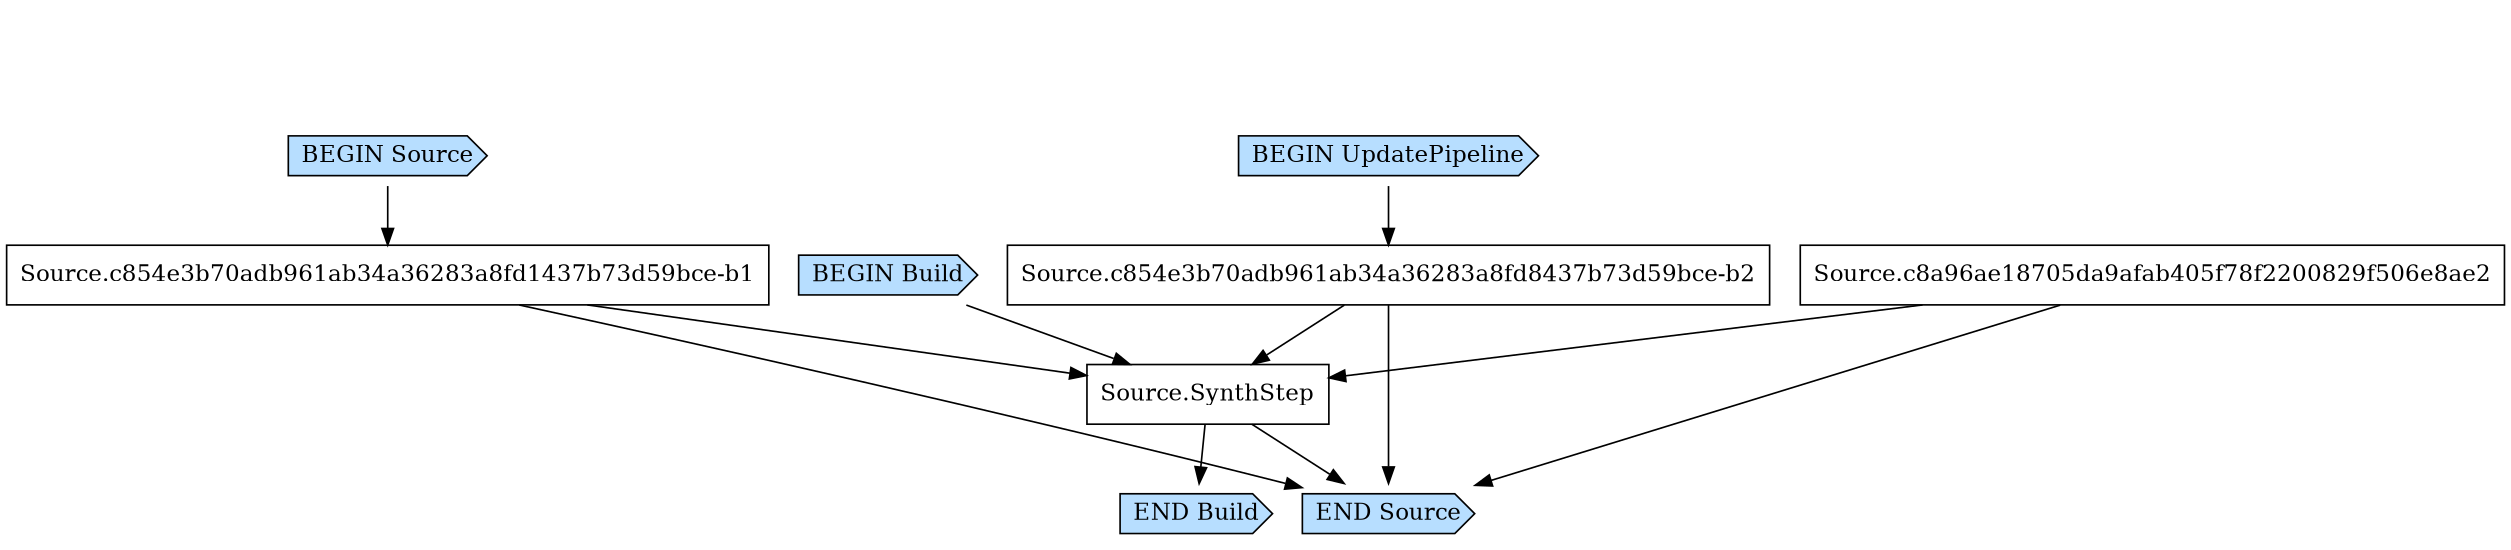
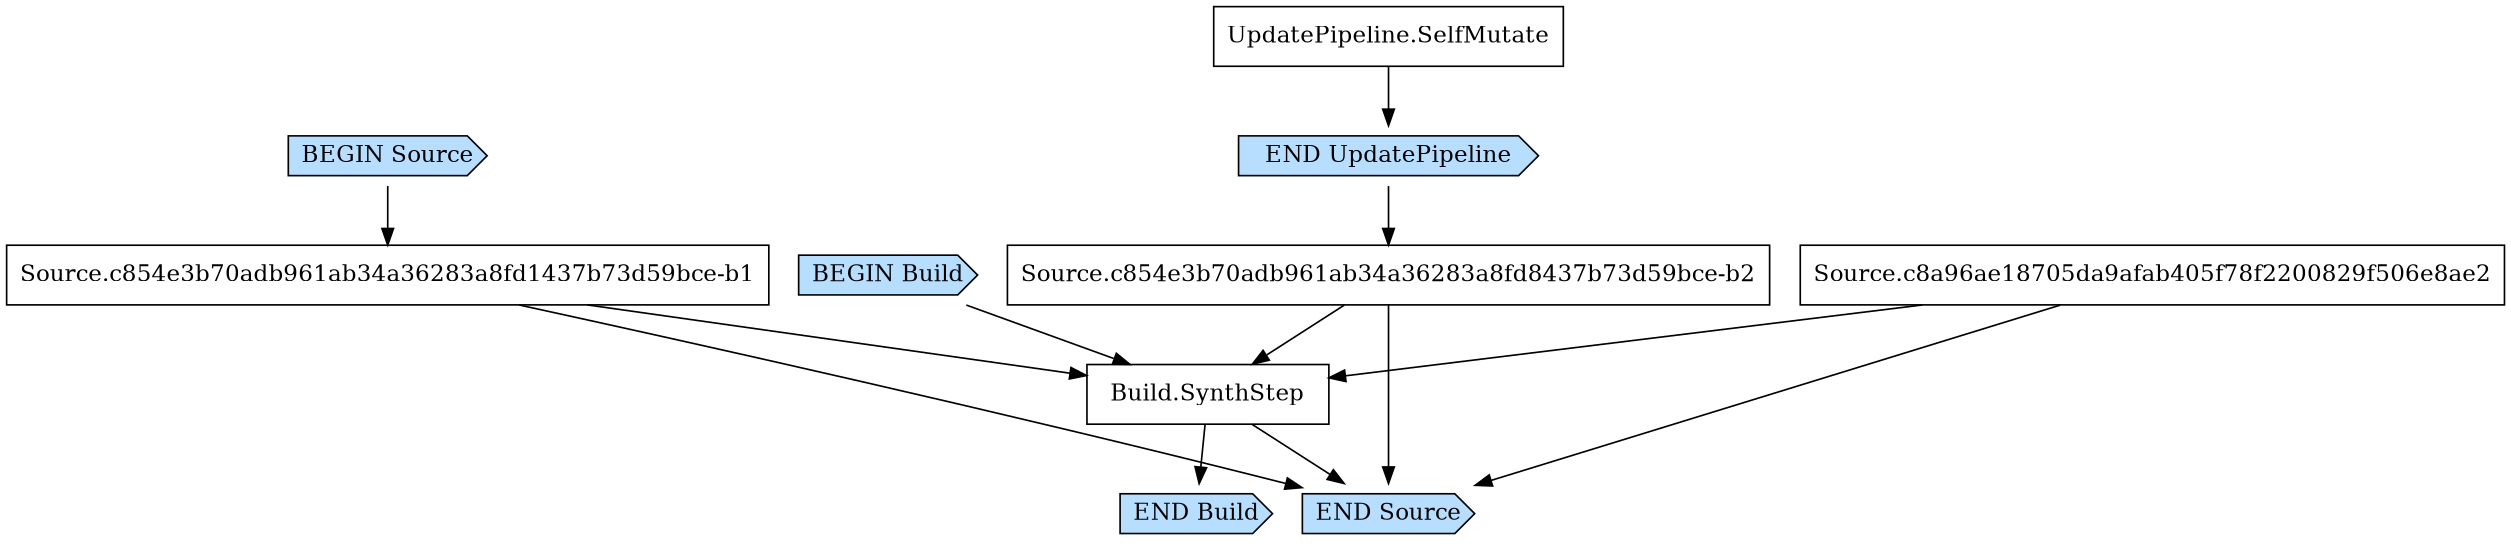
  digraph {
    node [shape=box]
-   "Build.SynthStep" [label="Source.SynthStep"]
+   "Build.SynthStep"
    "BEGIN Build" [fillcolor="#b7deff" shape=cds style=filled]
    "END Build" [fillcolor="#b7deff" shape=cds style=filled]
    "END Source" [fillcolor="#b7deff" shape=cds style=filled]
-   "END UpdatePipeline" [fillcolor="#b7deff" shape=cds style=filled label="BEGIN UpdatePipeline"]
+   "UpdatePipeline.SelfMutate"
+   "END UpdatePipeline" [fillcolor="#b7deff" shape=cds style=filled]
    n7 [label="Source.c854e3b70adb961ab34a36283a8fd1437b73d59bce-b1"]
    "Source.c854e3b70adb961ab34a36283a8fd8437b73d59bce-b2"
    "Source.c8a96ae18705da9afab405f78f2200829f506e8ae2"
    "BEGIN Source" [fillcolor="#b7deff" shape=cds style=filled]
    "Build.SynthStep" -> "END Build"
    "Build.SynthStep" -> "END Source"
    "BEGIN Build" -> "Build.SynthStep"
+   "UpdatePipeline.SelfMutate" -> "END UpdatePipeline"
    "END UpdatePipeline" -> "Source.c854e3b70adb961ab34a36283a8fd8437b73d59bce-b2"
    n7 -> "Build.SynthStep"
    n7 -> "END Source"
    "Source.c854e3b70adb961ab34a36283a8fd8437b73d59bce-b2" -> "Build.SynthStep"
    "Source.c854e3b70adb961ab34a36283a8fd8437b73d59bce-b2" -> "END Source"
    "Source.c8a96ae18705da9afab405f78f2200829f506e8ae2" -> "Build.SynthStep"
    "Source.c8a96ae18705da9afab405f78f2200829f506e8ae2" -> "END Source"
    "BEGIN Source" -> n7
  }
